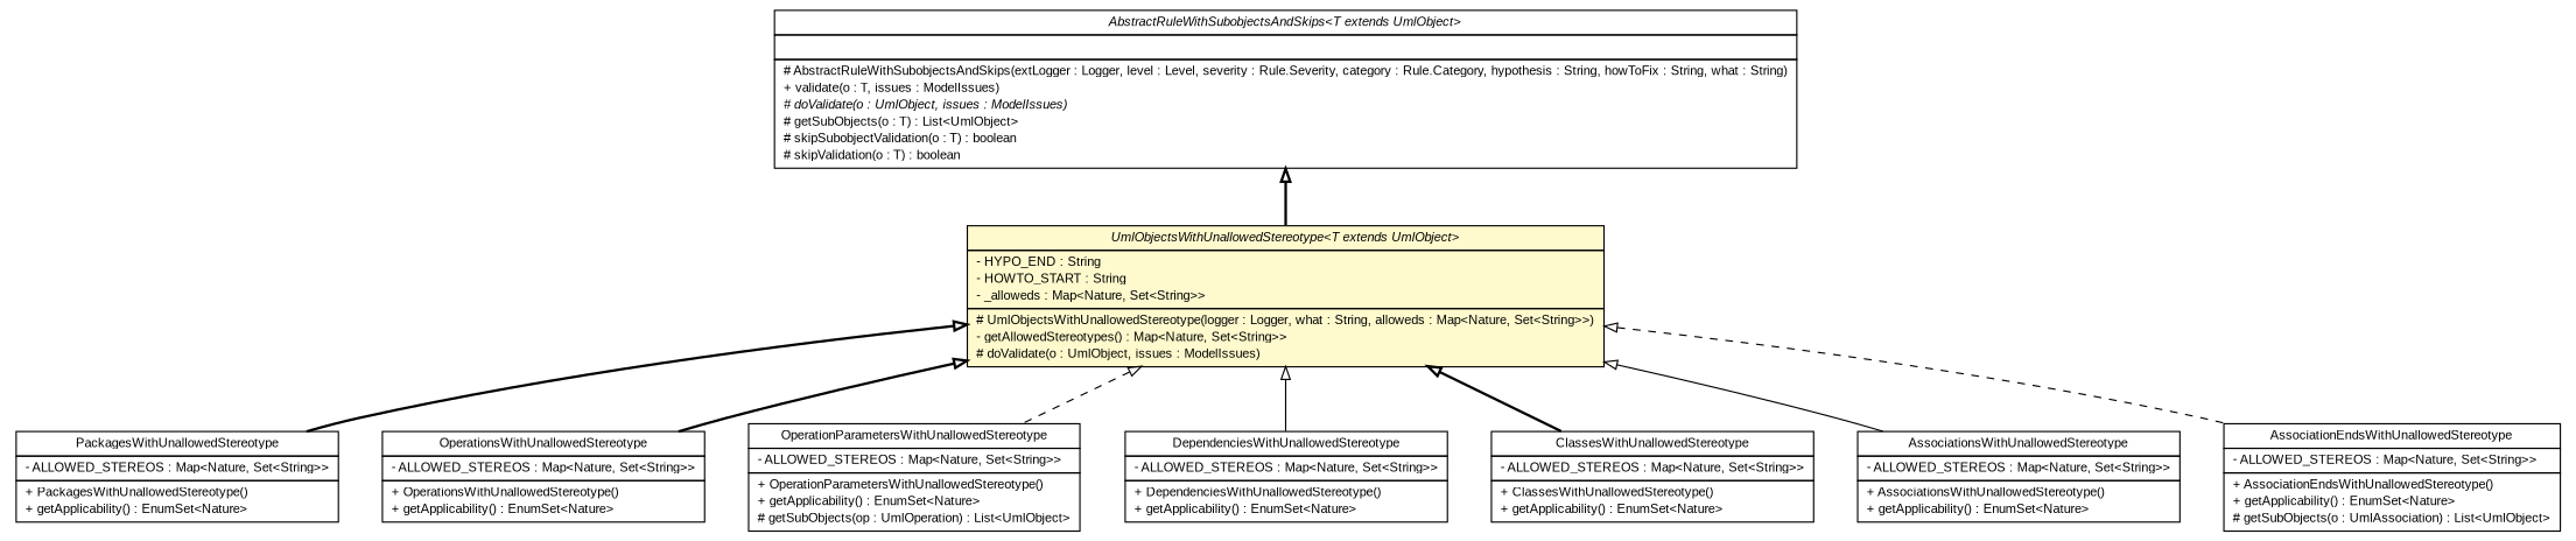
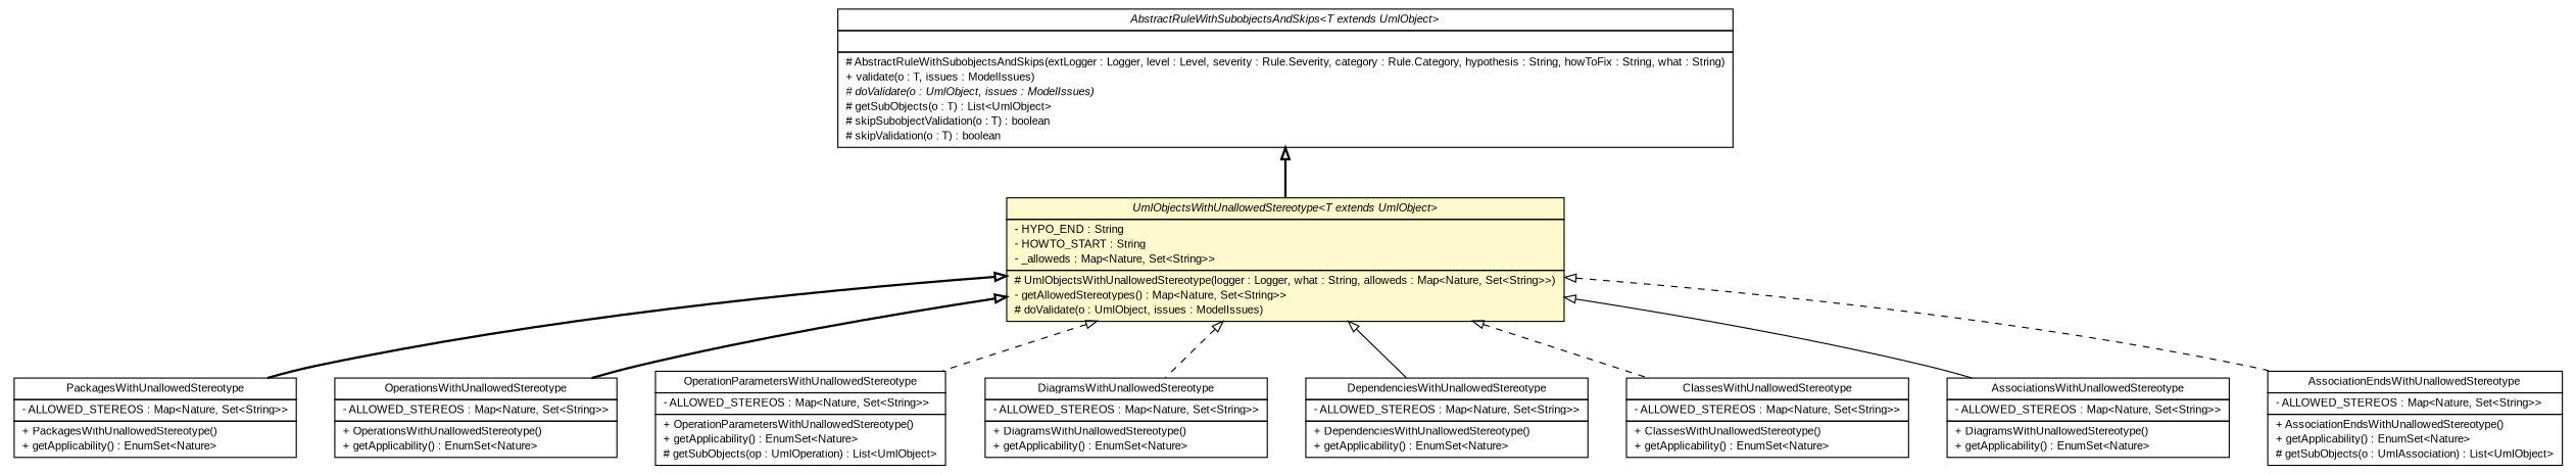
  digraph {
    nodesep=0.25
    ranksep=0.5
    node [fontcolor=black fontname=arial fontsize=10.0 shape=plaintext]
    edge [arrowtail=empty dir=back fontname=arial fontsize=10 headport=p labelfontname=arial labelfontsize=10 style=bold tailport=p]
    n1 [label=<<table title="org.tanjakostic.jcleancim.validation.PackageValidator.PackagesWithUnallowedStereotype" border="0" cellborder="1" cellspacing="0" cellpadding="2" port="p" href="./PackageValidator.PackagesWithUnallowedStereotype.html"> 		<tr><td><table border="0" cellspacing="0" cellpadding="1"> <tr><td align="center" balign="center"> PackagesWithUnallowedStereotype </td></tr> 		</table></td></tr> 		<tr><td><table border="0" cellspacing="0" cellpadding="1"> <tr><td align="left" balign="left"> - ALLOWED_STEREOS : Map&lt;Nature, Set&lt;String&gt;&gt; </td></tr> 		</table></td></tr> 		<tr><td><table border="0" cellspacing="0" cellpadding="1"> <tr><td align="left" balign="left"> + PackagesWithUnallowedStereotype() </td></tr> <tr><td align="left" balign="left"> + getApplicability() : EnumSet&lt;Nature&gt; </td></tr> 		</table></td></tr> 		</table>>]
    n2 [label=<<table title="org.tanjakostic.jcleancim.validation.OperationValidator.OperationsWithUnallowedStereotype" border="0" cellborder="1" cellspacing="0" cellpadding="2" port="p" href="./OperationValidator.OperationsWithUnallowedStereotype.html"> 		<tr><td><table border="0" cellspacing="0" cellpadding="1"> <tr><td align="center" balign="center"> OperationsWithUnallowedStereotype </td></tr> 		</table></td></tr> 		<tr><td><table border="0" cellspacing="0" cellpadding="1"> <tr><td align="left" balign="left"> - ALLOWED_STEREOS : Map&lt;Nature, Set&lt;String&gt;&gt; </td></tr> 		</table></td></tr> 		<tr><td><table border="0" cellspacing="0" cellpadding="1"> <tr><td align="left" balign="left"> + OperationsWithUnallowedStereotype() </td></tr> <tr><td align="left" balign="left"> + getApplicability() : EnumSet&lt;Nature&gt; </td></tr> 		</table></td></tr> 		</table>>]
    n3 [label=<<table title="org.tanjakostic.jcleancim.validation.OperationValidator.OperationParametersWithUnallowedStereotype" border="0" cellborder="1" cellspacing="0" cellpadding="2" port="p" href="./OperationValidator.OperationParametersWithUnallowedStereotype.html"> 		<tr><td><table border="0" cellspacing="0" cellpadding="1"> <tr><td align="center" balign="center"> OperationParametersWithUnallowedStereotype </td></tr> 		</table></td></tr> 		<tr><td><table border="0" cellspacing="0" cellpadding="1"> <tr><td align="left" balign="left"> - ALLOWED_STEREOS : Map&lt;Nature, Set&lt;String&gt;&gt; </td></tr> 		</table></td></tr> 		<tr><td><table border="0" cellspacing="0" cellpadding="1"> <tr><td align="left" balign="left"> + OperationParametersWithUnallowedStereotype() </td></tr> <tr><td align="left" balign="left"> + getApplicability() : EnumSet&lt;Nature&gt; </td></tr> <tr><td align="left" balign="left"> # getSubObjects(op : UmlOperation) : List&lt;UmlObject&gt; </td></tr> 		</table></td></tr> 		</table>>]
+   n4 [label=<<table title="org.tanjakostic.jcleancim.validation.DiagramValidator.DiagramsWithUnallowedStereotype" border="0" cellborder="1" cellspacing="0" cellpadding="2" port="p" href="./DiagramValidator.DiagramsWithUnallowedStereotype.html"> 		<tr><td><table border="0" cellspacing="0" cellpadding="1"> <tr><td align="center" balign="center"> DiagramsWithUnallowedStereotype </td></tr> 		</table></td></tr> 		<tr><td><table border="0" cellspacing="0" cellpadding="1"> <tr><td align="left" balign="left"> - ALLOWED_STEREOS : Map&lt;Nature, Set&lt;String&gt;&gt; </td></tr> 		</table></td></tr> 		<tr><td><table border="0" cellspacing="0" cellpadding="1"> <tr><td align="left" balign="left"> + DiagramsWithUnallowedStereotype() </td></tr> <tr><td align="left" balign="left"> + getApplicability() : EnumSet&lt;Nature&gt; </td></tr> 		</table></td></tr> 		</table>>]
    n5 [label=<<table title="org.tanjakostic.jcleancim.validation.DependencyValidator.DependenciesWithUnallowedStereotype" border="0" cellborder="1" cellspacing="0" cellpadding="2" port="p" href="./DependencyValidator.DependenciesWithUnallowedStereotype.html"> 		<tr><td><table border="0" cellspacing="0" cellpadding="1"> <tr><td align="center" balign="center"> DependenciesWithUnallowedStereotype </td></tr> 		</table></td></tr> 		<tr><td><table border="0" cellspacing="0" cellpadding="1"> <tr><td align="left" balign="left"> - ALLOWED_STEREOS : Map&lt;Nature, Set&lt;String&gt;&gt; </td></tr> 		</table></td></tr> 		<tr><td><table border="0" cellspacing="0" cellpadding="1"> <tr><td align="left" balign="left"> + DependenciesWithUnallowedStereotype() </td></tr> <tr><td align="left" balign="left"> + getApplicability() : EnumSet&lt;Nature&gt; </td></tr> 		</table></td></tr> 		</table>>]
    n6 [label=<<table title="org.tanjakostic.jcleancim.validation.ClassValidator.ClassesWithUnallowedStereotype" border="0" cellborder="1" cellspacing="0" cellpadding="2" port="p" href="./ClassValidator.ClassesWithUnallowedStereotype.html"> 		<tr><td><table border="0" cellspacing="0" cellpadding="1"> <tr><td align="center" balign="center"> ClassesWithUnallowedStereotype </td></tr> 		</table></td></tr> 		<tr><td><table border="0" cellspacing="0" cellpadding="1"> <tr><td align="left" balign="left"> - ALLOWED_STEREOS : Map&lt;Nature, Set&lt;String&gt;&gt; </td></tr> 		</table></td></tr> 		<tr><td><table border="0" cellspacing="0" cellpadding="1"> <tr><td align="left" balign="left"> + ClassesWithUnallowedStereotype() </td></tr> <tr><td align="left" balign="left"> + getApplicability() : EnumSet&lt;Nature&gt; </td></tr> 		</table></td></tr> 		</table>>]
-   n7 [label=<<table title="org.tanjakostic.jcleancim.validation.AssociationValidator.AssociationsWithUnallowedStereotype" border="0" cellborder="1" cellspacing="0" cellpadding="2" port="p" href="./AssociationValidator.AssociationsWithUnallowedStereotype.html"> 		<tr><td><table border="0" cellspacing="0" cellpadding="1"> <tr><td align="center" balign="center"> AssociationsWithUnallowedStereotype </td></tr> 		</table></td></tr> 		<tr><td><table border="0" cellspacing="0" cellpadding="1"> <tr><td align="left" balign="left"> - ALLOWED_STEREOS : Map&lt;Nature, Set&lt;String&gt;&gt; </td></tr> 		</table></td></tr> 		<tr><td><table border="0" cellspacing="0" cellpadding="1"> <tr><td align="left" balign="left"> + AssociationsWithUnallowedStereotype() </td></tr> <tr><td align="left" balign="left"> + getApplicability() : EnumSet&lt;Nature&gt; </td></tr> 		</table></td></tr> 		</table>>]
+   n7 [label=<<table title="org.tanjakostic.jcleancim.validation.AssociationValidator.AssociationsWithUnallowedStereotype" border="0" cellborder="1" cellspacing="0" cellpadding="2" port="p" href="./AssociationValidator.AssociationsWithUnallowedStereotype.html"> 		<tr><td><table border="0" cellspacing="0" cellpadding="1"> <tr><td align="center" balign="center"> AssociationsWithUnallowedStereotype </td></tr> 		</table></td></tr> 		<tr><td><table border="0" cellspacing="0" cellpadding="1"> <tr><td align="left" balign="left"> - ALLOWED_STEREOS : Map&lt;Nature, Set&lt;String&gt;&gt; </td></tr> 		</table></td></tr> 		<tr><td><table border="0" cellspacing="0" cellpadding="1"> <tr><td align="left" balign="left"> + DiagramsWithUnallowedStereotype() </td></tr> <tr><td align="left" balign="left"> + getApplicability() : EnumSet&lt;Nature&gt; </td></tr> 		</table></td></tr> 		</table>>]
    n8 [label=<<table title="org.tanjakostic.jcleancim.validation.AssociationValidator.AssociationEndsWithUnallowedStereotype" border="0" cellborder="1" cellspacing="0" cellpadding="2" port="p" href="./AssociationValidator.AssociationEndsWithUnallowedStereotype.html"> 		<tr><td><table border="0" cellspacing="0" cellpadding="1"> <tr><td align="center" balign="center"> AssociationEndsWithUnallowedStereotype </td></tr> 		</table></td></tr> 		<tr><td><table border="0" cellspacing="0" cellpadding="1"> <tr><td align="left" balign="left"> - ALLOWED_STEREOS : Map&lt;Nature, Set&lt;String&gt;&gt; </td></tr> 		</table></td></tr> 		<tr><td><table border="0" cellspacing="0" cellpadding="1"> <tr><td align="left" balign="left"> + AssociationEndsWithUnallowedStereotype() </td></tr> <tr><td align="left" balign="left"> + getApplicability() : EnumSet&lt;Nature&gt; </td></tr> <tr><td align="left" balign="left"> # getSubObjects(o : UmlAssociation) : List&lt;UmlObject&gt; </td></tr> 		</table></td></tr> 		</table>>]
    n9 [label=<<table title="org.tanjakostic.jcleancim.validation.AbstractRule.AbstractRuleWithSubobjectsAndSkips" border="0" cellborder="1" cellspacing="0" cellpadding="2" port="p" href="./AbstractRule.AbstractRuleWithSubobjectsAndSkips.html"> 		<tr><td><table border="0" cellspacing="0" cellpadding="1"> <tr><td align="center" balign="center"><font face="Arial Italic"> AbstractRuleWithSubobjectsAndSkips&lt;T extends UmlObject&gt; </font></td></tr> 		</table></td></tr> 		<tr><td><table border="0" cellspacing="0" cellpadding="1"> <tr><td align="left" balign="left">  </td></tr> 		</table></td></tr> 		<tr><td><table border="0" cellspacing="0" cellpadding="1"> <tr><td align="left" balign="left"> # AbstractRuleWithSubobjectsAndSkips(extLogger : Logger, level : Level, severity : Rule.Severity, category : Rule.Category, hypothesis : String, howToFix : String, what : String) </td></tr> <tr><td align="left" balign="left"> + validate(o : T, issues : ModelIssues) </td></tr> <tr><td align="left" balign="left"><font face="Arial Italic" point-size="10.0"> # doValidate(o : UmlObject, issues : ModelIssues) </font></td></tr> <tr><td align="left" balign="left"> # getSubObjects(o : T) : List&lt;UmlObject&gt; </td></tr> <tr><td align="left" balign="left"> # skipSubobjectValidation(o : T) : boolean </td></tr> <tr><td align="left" balign="left"> # skipValidation(o : T) : boolean </td></tr> 		</table></td></tr> 		</table>>]
    n10 [label=<<table title="org.tanjakostic.jcleancim.validation.AbstractRule.UmlObjectsWithUnallowedStereotype" border="0" cellborder="1" cellspacing="0" cellpadding="2" port="p" bgcolor="lemonChiffon" href="./AbstractRule.UmlObjectsWithUnallowedStereotype.html"> 		<tr><td><table border="0" cellspacing="0" cellpadding="1"> <tr><td align="center" balign="center"><font face="Arial Italic"> UmlObjectsWithUnallowedStereotype&lt;T extends UmlObject&gt; </font></td></tr> 		</table></td></tr> 		<tr><td><table border="0" cellspacing="0" cellpadding="1"> <tr><td align="left" balign="left"> - HYPO_END : String </td></tr> <tr><td align="left" balign="left"> - HOWTO_START : String </td></tr> <tr><td align="left" balign="left"> - _alloweds : Map&lt;Nature, Set&lt;String&gt;&gt; </td></tr> 		</table></td></tr> 		<tr><td><table border="0" cellspacing="0" cellpadding="1"> <tr><td align="left" balign="left"> # UmlObjectsWithUnallowedStereotype(logger : Logger, what : String, alloweds : Map&lt;Nature, Set&lt;String&gt;&gt;) </td></tr> <tr><td align="left" balign="left"> - getAllowedStereotypes() : Map&lt;Nature, Set&lt;String&gt;&gt; </td></tr> <tr><td align="left" balign="left"> # doValidate(o : UmlObject, issues : ModelIssues) </td></tr> 		</table></td></tr> 		</table>>]
    n9 -> n10
    n10 -> n1
    n10 -> n2
    n10 -> n3 [style=dashed]
+   n10 -> n4 [style=dashed]
    n10 -> n5 [style=solid]
-   n10 -> n6
+   n10 -> n6 [style=dashed]
    n10 -> n7 [style=solid]
    n10 -> n8 [style=dashed]
  }
